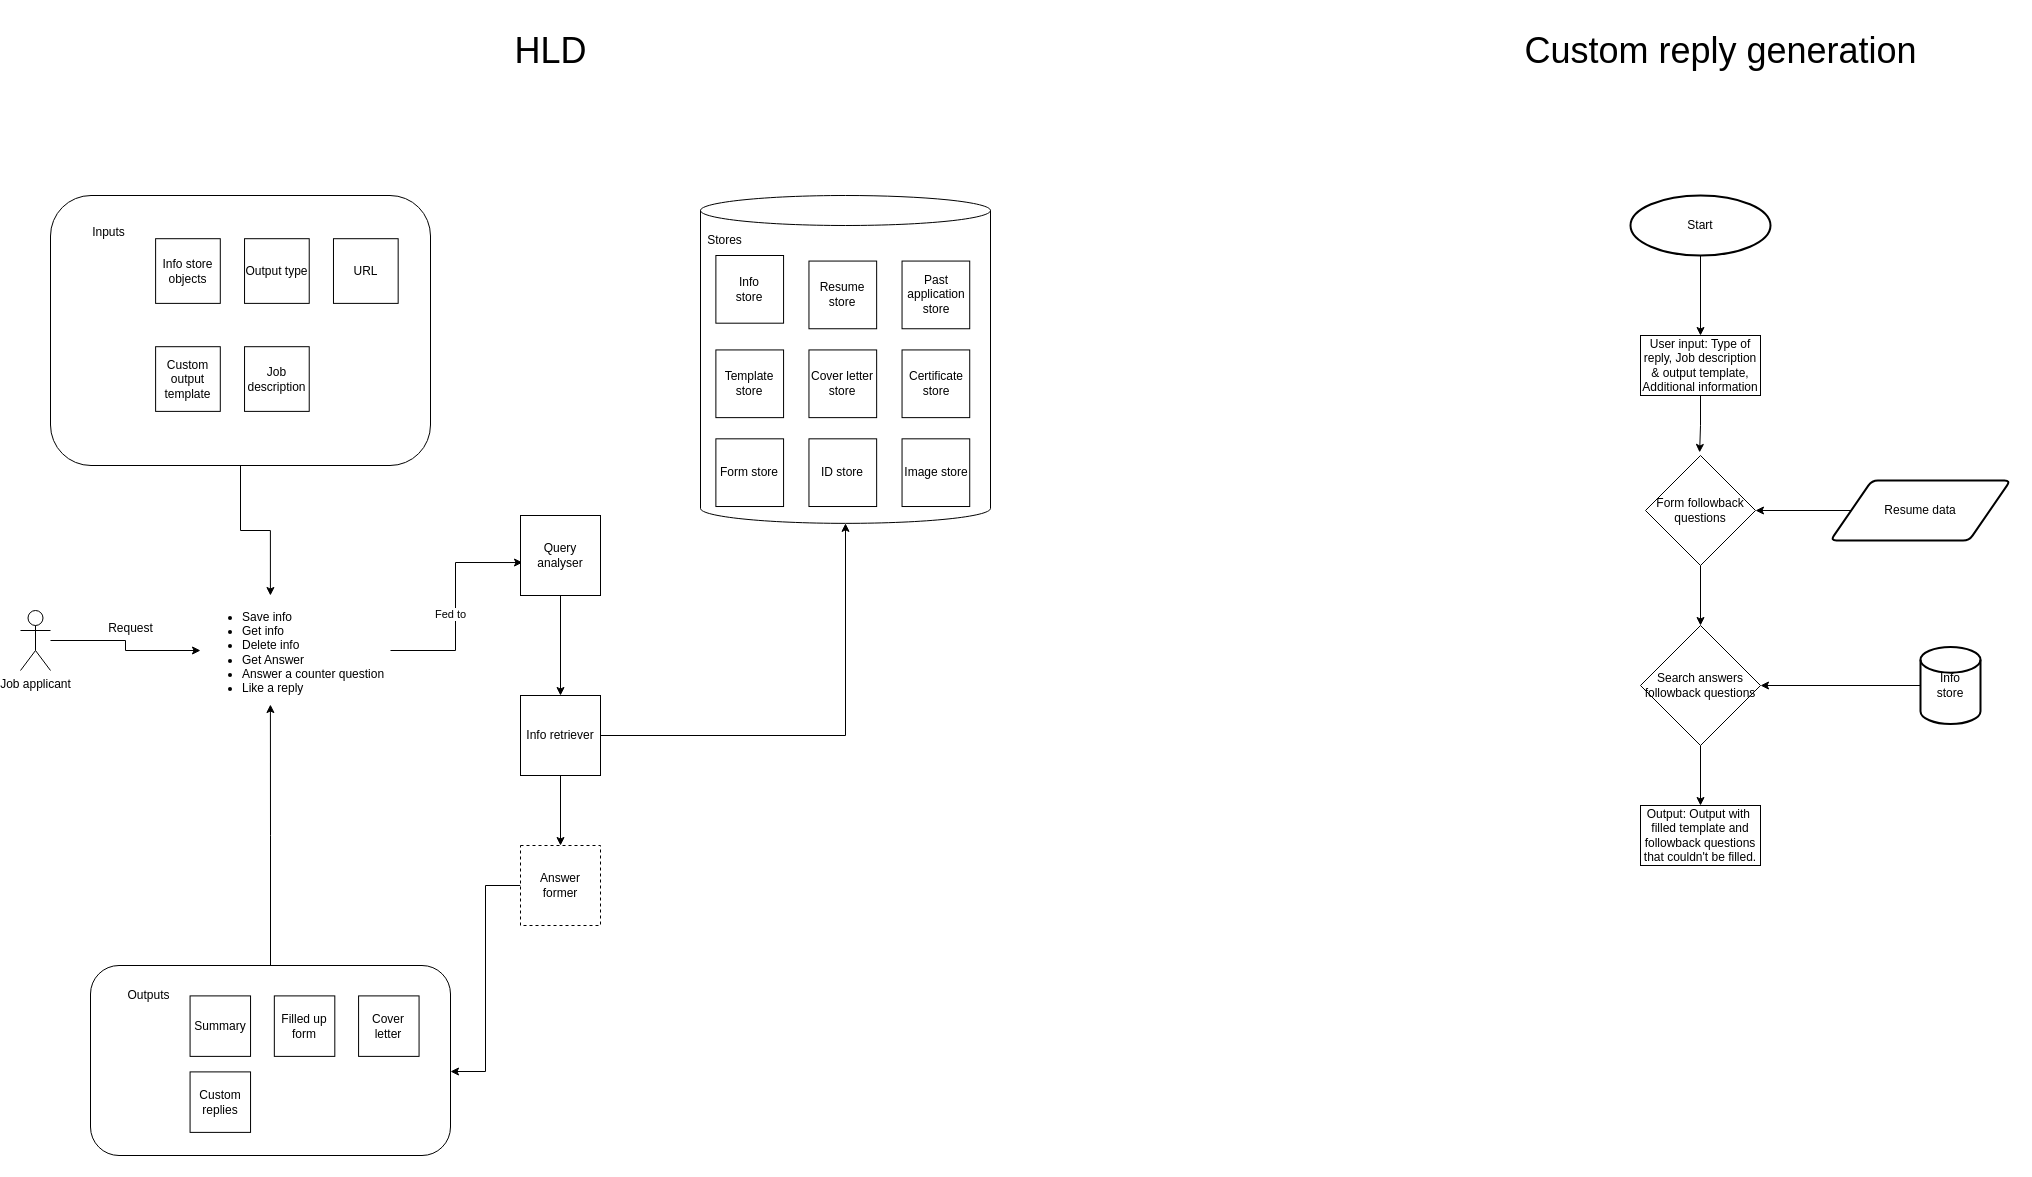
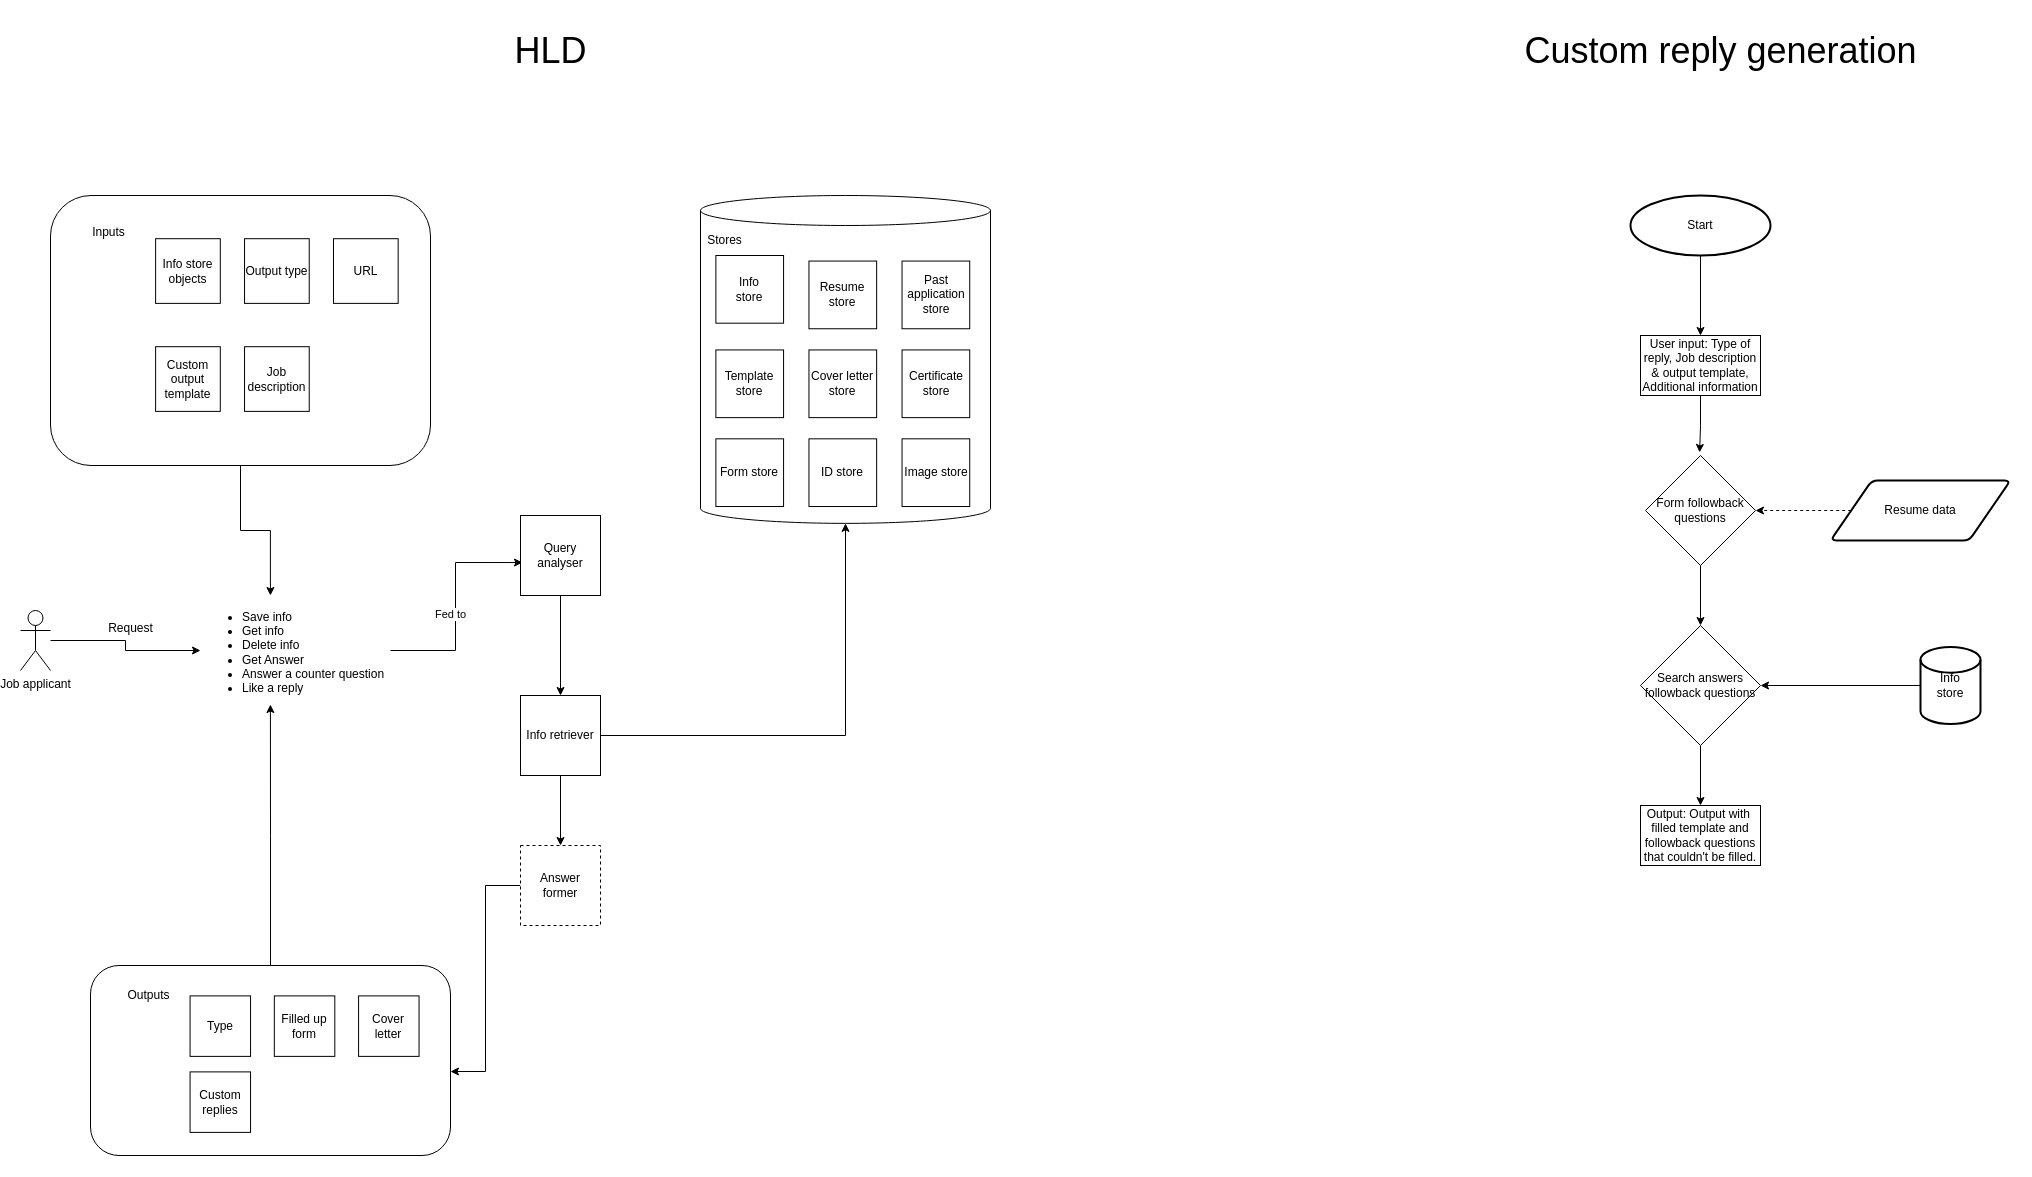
  <mxCell id="0" />
  <mxCell id="1" parent="0" />
  <mxCell id="2" style="edgeStyle=orthogonalEdgeStyle;rounded=0;orthogonalLoop=1;jettySize=auto;html=1;entryX=0;entryY=0.5;entryDx=0;entryDy=0;" edge="1" parent="1" source="3" target="21"><mxGeometry relative="1" as="geometry" /></mxCell>
  <mxCell id="3" value="Job applicant" style="shape=umlActor;verticalLabelPosition=bottom;verticalAlign=top;html=1;outlineConnect=0;" vertex="1" parent="1"><mxGeometry x="20" y="610" width="30" height="60" as="geometry" /></mxCell>
  <mxCell id="4" value="" style="group" vertex="1" connectable="0" parent="1"><mxGeometry x="90" y="965" width="360" height="190" as="geometry" /></mxCell>
  <mxCell id="5" value="" style="rounded=1;whiteSpace=wrap;html=1;" vertex="1" parent="4"><mxGeometry width="360" height="190" as="geometry" /></mxCell>
- <mxCell id="6" value="Summary" style="whiteSpace=wrap;html=1;aspect=fixed;" vertex="1" parent="4"><mxGeometry x="99.574" y="30.4" width="60.48" height="60.48" as="geometry" /></mxCell>
+ <mxCell id="6" value="Type" style="whiteSpace=wrap;html=1;aspect=fixed;" vertex="1" parent="4"><mxGeometry x="99.574" y="30.4" width="60.48" height="60.48" as="geometry" /></mxCell>
  <mxCell id="7" value="Filled up form" style="whiteSpace=wrap;html=1;aspect=fixed;" vertex="1" parent="4"><mxGeometry x="183.83" y="30.4" width="60.48" height="60.48" as="geometry" /></mxCell>
  <mxCell id="8" value="Cover letter" style="whiteSpace=wrap;html=1;aspect=fixed;" vertex="1" parent="4"><mxGeometry x="268.085" y="30.4" width="60.48" height="60.48" as="geometry" /></mxCell>
  <mxCell id="9" value="Custom replies" style="whiteSpace=wrap;html=1;aspect=fixed;" vertex="1" parent="4"><mxGeometry x="99.574" y="106.4" width="60.48" height="60.48" as="geometry" /></mxCell>
  <mxCell id="10" value="Outputs" style="text;html=1;align=center;verticalAlign=middle;resizable=0;points=[];autosize=1;strokeColor=none;fillColor=none;" vertex="1" parent="4"><mxGeometry x="22.979" y="15.2" width="70" height="30" as="geometry" /></mxCell>
  <mxCell id="11" value="" style="group" vertex="1" connectable="0" parent="1"><mxGeometry x="50" y="195" width="380" height="270" as="geometry" /></mxCell>
  <mxCell id="12" value="" style="rounded=1;whiteSpace=wrap;html=1;" vertex="1" parent="11"><mxGeometry width="380" height="270" as="geometry" /></mxCell>
  <mxCell id="13" value="Info store objects" style="whiteSpace=wrap;html=1;aspect=fixed;" vertex="1" parent="11"><mxGeometry x="105.106" y="43.2" width="64.681" height="64.681" as="geometry" /></mxCell>
  <mxCell id="14" value="Output type" style="whiteSpace=wrap;html=1;aspect=fixed;" vertex="1" parent="11"><mxGeometry x="194.043" y="43.2" width="64.681" height="64.681" as="geometry" /></mxCell>
  <mxCell id="15" value="URL" style="whiteSpace=wrap;html=1;aspect=fixed;" vertex="1" parent="11"><mxGeometry x="282.979" y="43.2" width="64.681" height="64.681" as="geometry" /></mxCell>
  <mxCell id="16" value="Custom output template" style="whiteSpace=wrap;html=1;aspect=fixed;" vertex="1" parent="11"><mxGeometry x="105.106" y="151.2" width="64.681" height="64.681" as="geometry" /></mxCell>
  <mxCell id="17" value="Job description" style="whiteSpace=wrap;html=1;aspect=fixed;" vertex="1" parent="11"><mxGeometry x="194.043" y="151.2" width="64.681" height="64.681" as="geometry" /></mxCell>
  <mxCell id="18" value="Inputs" style="text;html=1;align=center;verticalAlign=middle;resizable=0;points=[];autosize=1;strokeColor=none;fillColor=none;" vertex="1" parent="11"><mxGeometry x="28.298" y="21.6" width="60" height="30" as="geometry" /></mxCell>
  <mxCell id="19" style="edgeStyle=orthogonalEdgeStyle;rounded=0;orthogonalLoop=1;jettySize=auto;html=1;entryX=0.025;entryY=0.588;entryDx=0;entryDy=0;entryPerimeter=0;exitX=1;exitY=0.5;exitDx=0;exitDy=0;" edge="1" parent="1" source="21" target="24"><mxGeometry relative="1" as="geometry"><mxPoint x="510" y="640" as="targetPoint" /></mxGeometry></mxCell>
  <mxCell id="20" value="Fed to" style="edgeLabel;html=1;align=center;verticalAlign=middle;resizable=0;points=[];" vertex="1" connectable="0" parent="19"><mxGeometry x="-0.12" y="6" relative="1" as="geometry"><mxPoint y="-5" as="offset" /></mxGeometry></mxCell>
  <mxCell id="21" value="&lt;ul&gt;&lt;li&gt;&lt;span style=&quot;background-color: initial;&quot;&gt;Save info&lt;/span&gt;&lt;/li&gt;&lt;li&gt;&lt;span style=&quot;background-color: initial;&quot;&gt;Get info&lt;/span&gt;&lt;/li&gt;&lt;li&gt;&lt;span style=&quot;background-color: initial;&quot;&gt;Delete info&lt;/span&gt;&lt;/li&gt;&lt;li&gt;&lt;span style=&quot;background-color: initial;&quot;&gt;Get Answer&lt;/span&gt;&lt;br&gt;&lt;/li&gt;&lt;li&gt;Answer a counter question&lt;/li&gt;&lt;li&gt;Like a reply&lt;/li&gt;&lt;/ul&gt;" style="text;strokeColor=none;fillColor=none;html=1;whiteSpace=wrap;verticalAlign=middle;overflow=hidden;" vertex="1" parent="1"><mxGeometry x="200" y="595" width="190" height="110" as="geometry" /></mxCell>
  <mxCell id="22" value="Request" style="text;html=1;align=center;verticalAlign=middle;resizable=0;points=[];autosize=1;strokeColor=none;fillColor=none;" vertex="1" parent="1"><mxGeometry x="95" y="613" width="70" height="30" as="geometry" /></mxCell>
  <mxCell id="23" style="edgeStyle=orthogonalEdgeStyle;rounded=0;orthogonalLoop=1;jettySize=auto;html=1;entryX=0.5;entryY=0;entryDx=0;entryDy=0;" edge="1" parent="1" source="24" target="28"><mxGeometry relative="1" as="geometry" /></mxCell>
  <mxCell id="24" value="Query analyser" style="whiteSpace=wrap;html=1;aspect=fixed;" vertex="1" parent="1"><mxGeometry x="520" y="515" width="80" height="80" as="geometry" /></mxCell>
  <mxCell id="25" style="edgeStyle=orthogonalEdgeStyle;rounded=0;orthogonalLoop=1;jettySize=auto;html=1;entryX=0.368;entryY=0;entryDx=0;entryDy=0;entryPerimeter=0;" edge="1" parent="1" source="12" target="21"><mxGeometry relative="1" as="geometry" /></mxCell>
  <mxCell id="26" style="edgeStyle=orthogonalEdgeStyle;rounded=0;orthogonalLoop=1;jettySize=auto;html=1;exitX=1;exitY=0.5;exitDx=0;exitDy=0;entryX=0.5;entryY=1;entryDx=0;entryDy=0;entryPerimeter=0;" edge="1" parent="1" source="28" target="33"><mxGeometry relative="1" as="geometry" /></mxCell>
  <mxCell id="27" style="edgeStyle=orthogonalEdgeStyle;rounded=0;orthogonalLoop=1;jettySize=auto;html=1;entryX=0.5;entryY=0;entryDx=0;entryDy=0;" edge="1" parent="1" source="28" target="30"><mxGeometry relative="1" as="geometry" /></mxCell>
  <mxCell id="28" value="Info retriever" style="whiteSpace=wrap;html=1;aspect=fixed;" vertex="1" parent="1"><mxGeometry x="520" y="695" width="80" height="80" as="geometry" /></mxCell>
  <mxCell id="29" style="edgeStyle=orthogonalEdgeStyle;rounded=0;orthogonalLoop=1;jettySize=auto;html=1;entryX=1;entryY=0.558;entryDx=0;entryDy=0;entryPerimeter=0;" edge="1" parent="1" source="30" target="5"><mxGeometry relative="1" as="geometry" /></mxCell>
  <mxCell id="30" value="Answer former" style="whiteSpace=wrap;html=1;aspect=fixed;dashed=1;" vertex="1" parent="1"><mxGeometry x="520" y="845" width="80" height="80" as="geometry" /></mxCell>
  <mxCell id="31" value="" style="group" vertex="1" connectable="0" parent="1"><mxGeometry x="690" y="225" width="330" height="320" as="geometry" /></mxCell>
  <mxCell id="32" value="" style="group" vertex="1" connectable="0" parent="31"><mxGeometry width="330" height="320" as="geometry" /></mxCell>
  <mxCell id="33" value="" style="shape=cylinder3;whiteSpace=wrap;html=1;boundedLbl=1;backgroundOutline=1;size=15;" vertex="1" parent="32"><mxGeometry x="10" y="-30" width="290" height="327.86" as="geometry" /></mxCell>
  <mxCell id="34" value="Stores" style="text;html=1;align=center;verticalAlign=middle;resizable=0;points=[];autosize=1;strokeColor=none;fillColor=none;container=0;" vertex="1" parent="32"><mxGeometry x="4.231" width="60" height="30" as="geometry" /></mxCell>
  <mxCell id="35" value="Form store" style="whiteSpace=wrap;html=1;aspect=fixed;" vertex="1" parent="32"><mxGeometry x="25.385" y="213.333" width="67.692" height="67.692" as="geometry" /></mxCell>
  <mxCell id="36" value="Template store" style="whiteSpace=wrap;html=1;aspect=fixed;" vertex="1" parent="32"><mxGeometry x="25.385" y="124.444" width="67.692" height="67.692" as="geometry" /></mxCell>
  <mxCell id="37" value="Info&lt;br&gt;store" style="whiteSpace=wrap;html=1;aspect=fixed;" vertex="1" parent="32"><mxGeometry x="25.382" y="29.996" width="67.692" height="67.692" as="geometry" /></mxCell>
  <mxCell id="38" value="Resume store" style="whiteSpace=wrap;html=1;aspect=fixed;" vertex="1" parent="31"><mxGeometry x="118.462" y="35.556" width="67.692" height="67.692" as="geometry" /></mxCell>
  <mxCell id="39" value="Past application store" style="whiteSpace=wrap;html=1;aspect=fixed;" vertex="1" parent="31"><mxGeometry x="211.538" y="35.556" width="67.692" height="67.692" as="geometry" /></mxCell>
  <mxCell id="40" value="Cover letter store" style="whiteSpace=wrap;html=1;aspect=fixed;" vertex="1" parent="31"><mxGeometry x="118.462" y="124.444" width="67.692" height="67.692" as="geometry" /></mxCell>
  <mxCell id="41" value="Certificate&lt;br&gt;store" style="whiteSpace=wrap;html=1;aspect=fixed;" vertex="1" parent="31"><mxGeometry x="211.538" y="124.444" width="67.692" height="67.692" as="geometry" /></mxCell>
  <mxCell id="42" value="ID store" style="whiteSpace=wrap;html=1;aspect=fixed;" vertex="1" parent="31"><mxGeometry x="118.462" y="213.333" width="67.692" height="67.692" as="geometry" /></mxCell>
  <mxCell id="43" value="Image store" style="whiteSpace=wrap;html=1;aspect=fixed;" vertex="1" parent="31"><mxGeometry x="211.538" y="213.333" width="67.692" height="67.692" as="geometry" /></mxCell>
  <mxCell id="44" style="edgeStyle=orthogonalEdgeStyle;rounded=0;orthogonalLoop=1;jettySize=auto;html=1;entryX=0.368;entryY=0.991;entryDx=0;entryDy=0;entryPerimeter=0;" edge="1" parent="1" source="5" target="21"><mxGeometry relative="1" as="geometry" /></mxCell>
  <mxCell id="45" value="&lt;font style=&quot;font-size: 36px;&quot;&gt;HLD&lt;/font&gt;" style="text;html=1;align=center;verticalAlign=middle;resizable=0;points=[];autosize=1;strokeColor=none;fillColor=none;" vertex="1" parent="1"><mxGeometry x="500" y="20" width="100" height="60" as="geometry" /></mxCell>
  <mxCell id="46" style="edgeStyle=orthogonalEdgeStyle;rounded=0;orthogonalLoop=1;jettySize=auto;html=1;entryX=0.5;entryY=0;entryDx=0;entryDy=0;" edge="1" parent="1" source="47" target="51"><mxGeometry relative="1" as="geometry"><mxPoint x="1700" y="325" as="targetPoint" /></mxGeometry></mxCell>
  <mxCell id="47" value="Start" style="strokeWidth=2;html=1;shape=mxgraph.flowchart.start_1;whiteSpace=wrap;" vertex="1" parent="1"><mxGeometry x="1630" y="195" width="140" height="60" as="geometry" /></mxCell>
- <mxCell id="48" style="edgeStyle=orthogonalEdgeStyle;rounded=0;orthogonalLoop=1;jettySize=auto;html=1;entryX=1;entryY=0.5;entryDx=0;entryDy=0;entryPerimeter=0;" edge="1" parent="1" source="49" target="53"><mxGeometry relative="1" as="geometry"><mxPoint x="1770" y="560" as="targetPoint" /></mxGeometry></mxCell>
+ <mxCell id="48" style="edgeStyle=orthogonalEdgeStyle;rounded=0;orthogonalLoop=1;jettySize=auto;html=1;entryX=1;entryY=0.5;entryDx=0;entryDy=0;entryPerimeter=0;dashed=1;" edge="1" parent="1" source="49" target="53"><mxGeometry relative="1" as="geometry"><mxPoint x="1770" y="560" as="targetPoint" /></mxGeometry></mxCell>
  <mxCell id="49" value="Resume data" style="shape=parallelogram;html=1;strokeWidth=2;perimeter=parallelogramPerimeter;whiteSpace=wrap;rounded=1;arcSize=12;size=0.23;" vertex="1" parent="1"><mxGeometry x="1830" y="480" width="180" height="60" as="geometry" /></mxCell>
  <mxCell id="50" style="edgeStyle=orthogonalEdgeStyle;rounded=0;orthogonalLoop=1;jettySize=auto;html=1;entryX=0.492;entryY=-0.028;entryDx=0;entryDy=0;entryPerimeter=0;" edge="1" parent="1" source="51" target="53"><mxGeometry relative="1" as="geometry"><mxPoint x="1700" y="485" as="targetPoint" /></mxGeometry></mxCell>
  <mxCell id="51" value="User input: Type of reply, Job description &amp;amp; output template,&lt;br&gt;Additional information" style="rounded=0;whiteSpace=wrap;html=1;" vertex="1" parent="1"><mxGeometry x="1640" y="335" width="120" height="60" as="geometry" /></mxCell>
  <mxCell id="52" style="edgeStyle=orthogonalEdgeStyle;rounded=0;orthogonalLoop=1;jettySize=auto;html=1;entryX=0.5;entryY=0;entryDx=0;entryDy=0;" edge="1" parent="1" source="53" target="57"><mxGeometry relative="1" as="geometry" /></mxCell>
  <mxCell id="53" value="Form followback questions" style="rhombus;whiteSpace=wrap;html=1;" vertex="1" parent="1"><mxGeometry x="1645" y="455" width="110" height="110" as="geometry" /></mxCell>
  <mxCell id="54" style="edgeStyle=orthogonalEdgeStyle;rounded=0;orthogonalLoop=1;jettySize=auto;html=1;entryX=1;entryY=0.5;entryDx=0;entryDy=0;" edge="1" parent="1" source="55" target="57"><mxGeometry relative="1" as="geometry" /></mxCell>
  <mxCell id="55" value="Info&lt;br&gt;store" style="strokeWidth=2;html=1;shape=mxgraph.flowchart.database;whiteSpace=wrap;" vertex="1" parent="1"><mxGeometry x="1920" y="646.5" width="60" height="77" as="geometry" /></mxCell>
  <mxCell id="56" style="edgeStyle=orthogonalEdgeStyle;rounded=0;orthogonalLoop=1;jettySize=auto;html=1;entryX=0.5;entryY=0;entryDx=0;entryDy=0;" edge="1" parent="1" source="57" target="58"><mxGeometry relative="1" as="geometry" /></mxCell>
  <mxCell id="57" value="Search answers followback questions" style="rhombus;whiteSpace=wrap;html=1;" vertex="1" parent="1"><mxGeometry x="1640" y="625" width="120" height="120" as="geometry" /></mxCell>
  <mxCell id="58" value="Output: Output with&amp;nbsp; filled template and followback questions that couldn't be filled." style="rounded=0;whiteSpace=wrap;html=1;" vertex="1" parent="1"><mxGeometry x="1640" y="805" width="120" height="60" as="geometry" /></mxCell>
  <mxCell id="59" value="&lt;font style=&quot;font-size: 36px;&quot;&gt;Custom reply generation&lt;/font&gt;" style="text;html=1;align=center;verticalAlign=middle;resizable=0;points=[];autosize=1;strokeColor=none;fillColor=none;" vertex="1" parent="1"><mxGeometry x="1510" y="20" width="420" height="60" as="geometry" /></mxCell>
